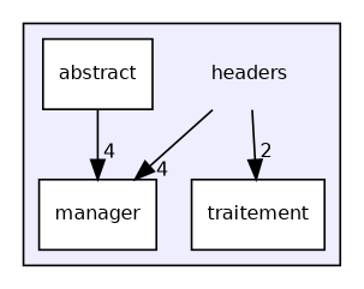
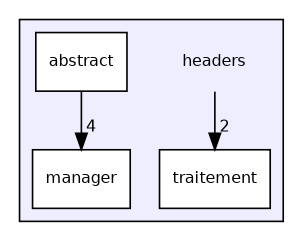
  digraph {
    compound=true
    node [fontname=Helvetica fontsize=10 shape=box color=black fillcolor=white style=filled]
    edge [headlabel=4 labeldistance=1.5 labelfontname=Helvetica labelfontsize=10]
    n1 [label=headers shape=plaintext color="" fillcolor="" style=""]
    n2 [label=abstract]
    n3 [label=manager]
    n4 [label=traitement]
    subgraph cluster_1 {
      bgcolor="#eeeeff"
      pencolor=black
      n1
      n2
      n3
      n4
    }
-   n1 -> n3
    n1 -> n4 [headlabel=2]
    n2 -> n3
  }
